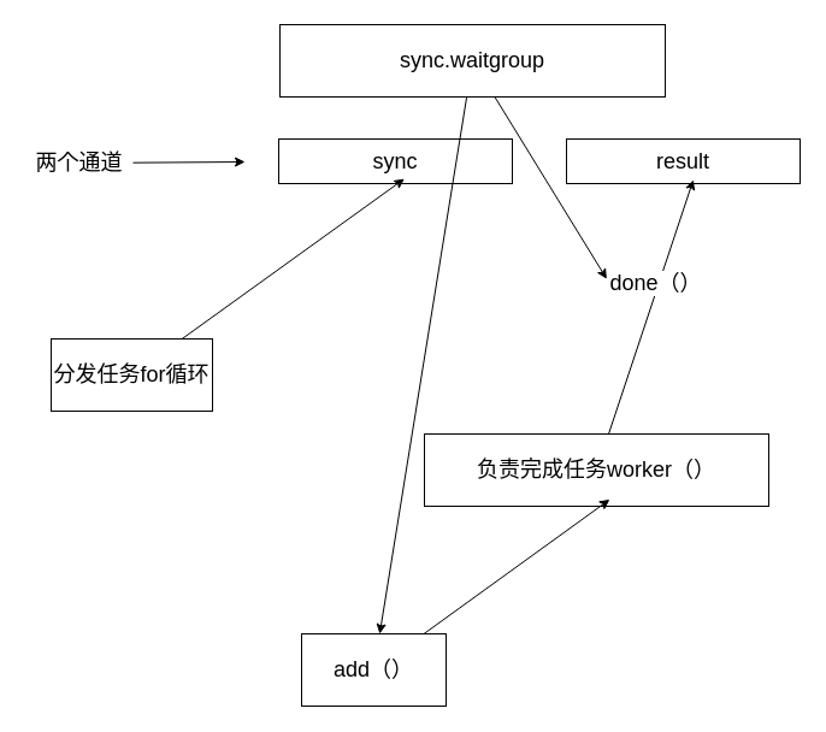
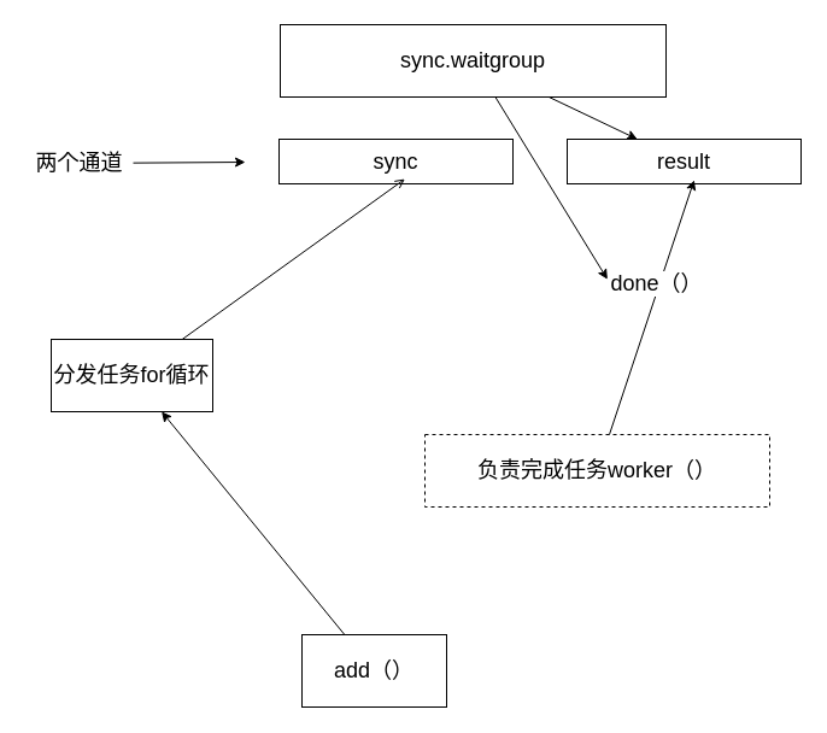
  <mxCell id="0" />
  <mxCell id="1" parent="0" />
  <mxCell id="2" value="sync" style="rounded=0;whiteSpace=wrap;html=1;strokeColor=default;align=center;verticalAlign=middle;fontFamily=Helvetica;fontSize=18;fontColor=default;fillColor=default;" vertex="1" parent="1"><mxGeometry x="231" y="115" width="194" height="37" as="geometry" /></mxCell>
  <mxCell id="3" value="result" style="rounded=0;whiteSpace=wrap;html=1;strokeColor=default;align=center;verticalAlign=middle;fontFamily=Helvetica;fontSize=18;fontColor=default;fillColor=default;" vertex="1" parent="1"><mxGeometry x="470" y="115" width="194" height="37" as="geometry" /></mxCell>
  <mxCell id="4" value="" style="edgeStyle=none;html=1;fontFamily=Helvetica;fontSize=18;fontColor=default;" edge="1" parent="1" source="5"><mxGeometry relative="1" as="geometry"><mxPoint x="203" y="134" as="targetPoint" /></mxGeometry></mxCell>
  <mxCell id="5" value="两个通道" style="text;html=1;align=center;verticalAlign=middle;resizable=0;points=[];autosize=1;strokeColor=none;fillColor=none;fontFamily=Helvetica;fontSize=18;fontColor=default;" vertex="1" parent="1"><mxGeometry x="20" y="118" width="90" height="34" as="geometry" /></mxCell>
  <mxCell id="6" value="分发任务for循环" style="rounded=0;whiteSpace=wrap;html=1;strokeColor=default;align=center;verticalAlign=middle;fontFamily=Helvetica;fontSize=18;fontColor=default;fillColor=default;" vertex="1" parent="1"><mxGeometry x="42" y="281" width="134" height="60" as="geometry" /></mxCell>
- <mxCell id="7" style="edgeStyle=none;html=1;entryX=0.538;entryY=0.892;entryDx=0;entryDy=0;entryPerimeter=0;fontFamily=Helvetica;fontSize=18;fontColor=default;" edge="1" parent="1" source="6" target="2"><mxGeometry relative="1" as="geometry" /></mxCell>
- <mxCell id="8" value="负责完成任务worker（）" style="rounded=0;whiteSpace=wrap;html=1;strokeColor=default;align=center;verticalAlign=middle;fontFamily=Helvetica;fontSize=18;fontColor=default;fillColor=default;" vertex="1" parent="1"><mxGeometry x="352" y="360" width="286" height="60" as="geometry" /></mxCell>
+ <mxCell id="7" style="edgeStyle=none;html=1;entryX=0.538;entryY=0.892;entryDx=0;entryDy=0;entryPerimeter=0;fontFamily=Helvetica;fontSize=18;fontColor=default;endArrow=open;" edge="1" parent="1" source="6" target="2"><mxGeometry relative="1" as="geometry" /></mxCell>
+ <mxCell id="8" value="负责完成任务worker（）" style="rounded=0;whiteSpace=wrap;html=1;strokeColor=default;align=center;verticalAlign=middle;fontFamily=Helvetica;fontSize=18;fontColor=default;fillColor=default;dashed=1;" vertex="1" parent="1"><mxGeometry x="352" y="360" width="286" height="60" as="geometry" /></mxCell>
  <mxCell id="9" style="edgeStyle=none;html=1;entryX=0.543;entryY=0.914;entryDx=0;entryDy=0;entryPerimeter=0;fontFamily=Helvetica;fontSize=18;fontColor=default;" edge="1" parent="1" source="8" target="3"><mxGeometry relative="1" as="geometry" /></mxCell>
  <mxCell id="10" value="done（）" style="edgeLabel;html=1;align=center;verticalAlign=middle;resizable=0;points=[];rounded=0;strokeColor=default;fontFamily=Helvetica;fontSize=18;fontColor=default;fillColor=default;" vertex="1" connectable="0" parent="9"><mxGeometry x="0.178" y="3" relative="1" as="geometry"><mxPoint as="offset" /></mxGeometry></mxCell>
  <mxCell id="11" value="add（）" style="rounded=0;whiteSpace=wrap;html=1;strokeColor=default;align=center;verticalAlign=middle;fontFamily=Helvetica;fontSize=18;fontColor=default;fillColor=default;" vertex="1" parent="1"><mxGeometry x="250" y="526" width="120" height="60" as="geometry" /></mxCell>
- <mxCell id="12" style="edgeStyle=none;html=1;entryX=0.538;entryY=0.907;entryDx=0;entryDy=0;entryPerimeter=0;fontFamily=Helvetica;fontSize=18;fontColor=default;" edge="1" parent="1" source="11" target="8"><mxGeometry relative="1" as="geometry" /></mxCell>
- <mxCell id="13" style="edgeStyle=none;html=1;fontFamily=Helvetica;fontSize=18;fontColor=default;" edge="1" parent="1" source="15" target="11"><mxGeometry relative="1" as="geometry" /></mxCell>
+ <mxCell id="12" style="edgeStyle=none;html=1;fontFamily=Helvetica;fontSize=18;fontColor=default;" edge="1" parent="1" source="11" target="6"><mxGeometry relative="1" as="geometry" /></mxCell>
+ <mxCell id="13" style="edgeStyle=none;html=1;fontFamily=Helvetica;fontSize=18;fontColor=default;" edge="1" parent="1" source="15" target="3"><mxGeometry relative="1" as="geometry" /></mxCell>
  <mxCell id="14" style="edgeStyle=none;html=1;fontFamily=Helvetica;fontSize=18;fontColor=default;" edge="1" parent="1" source="15"><mxGeometry relative="1" as="geometry"><mxPoint x="503.4" y="231.2" as="targetPoint" /></mxGeometry></mxCell>
  <mxCell id="15" value="sync.waitgroup" style="rounded=0;whiteSpace=wrap;html=1;strokeColor=default;align=center;verticalAlign=middle;fontFamily=Helvetica;fontSize=18;fontColor=default;fillColor=default;" vertex="1" parent="1"><mxGeometry x="232" y="20" width="320" height="60" as="geometry" /></mxCell>
